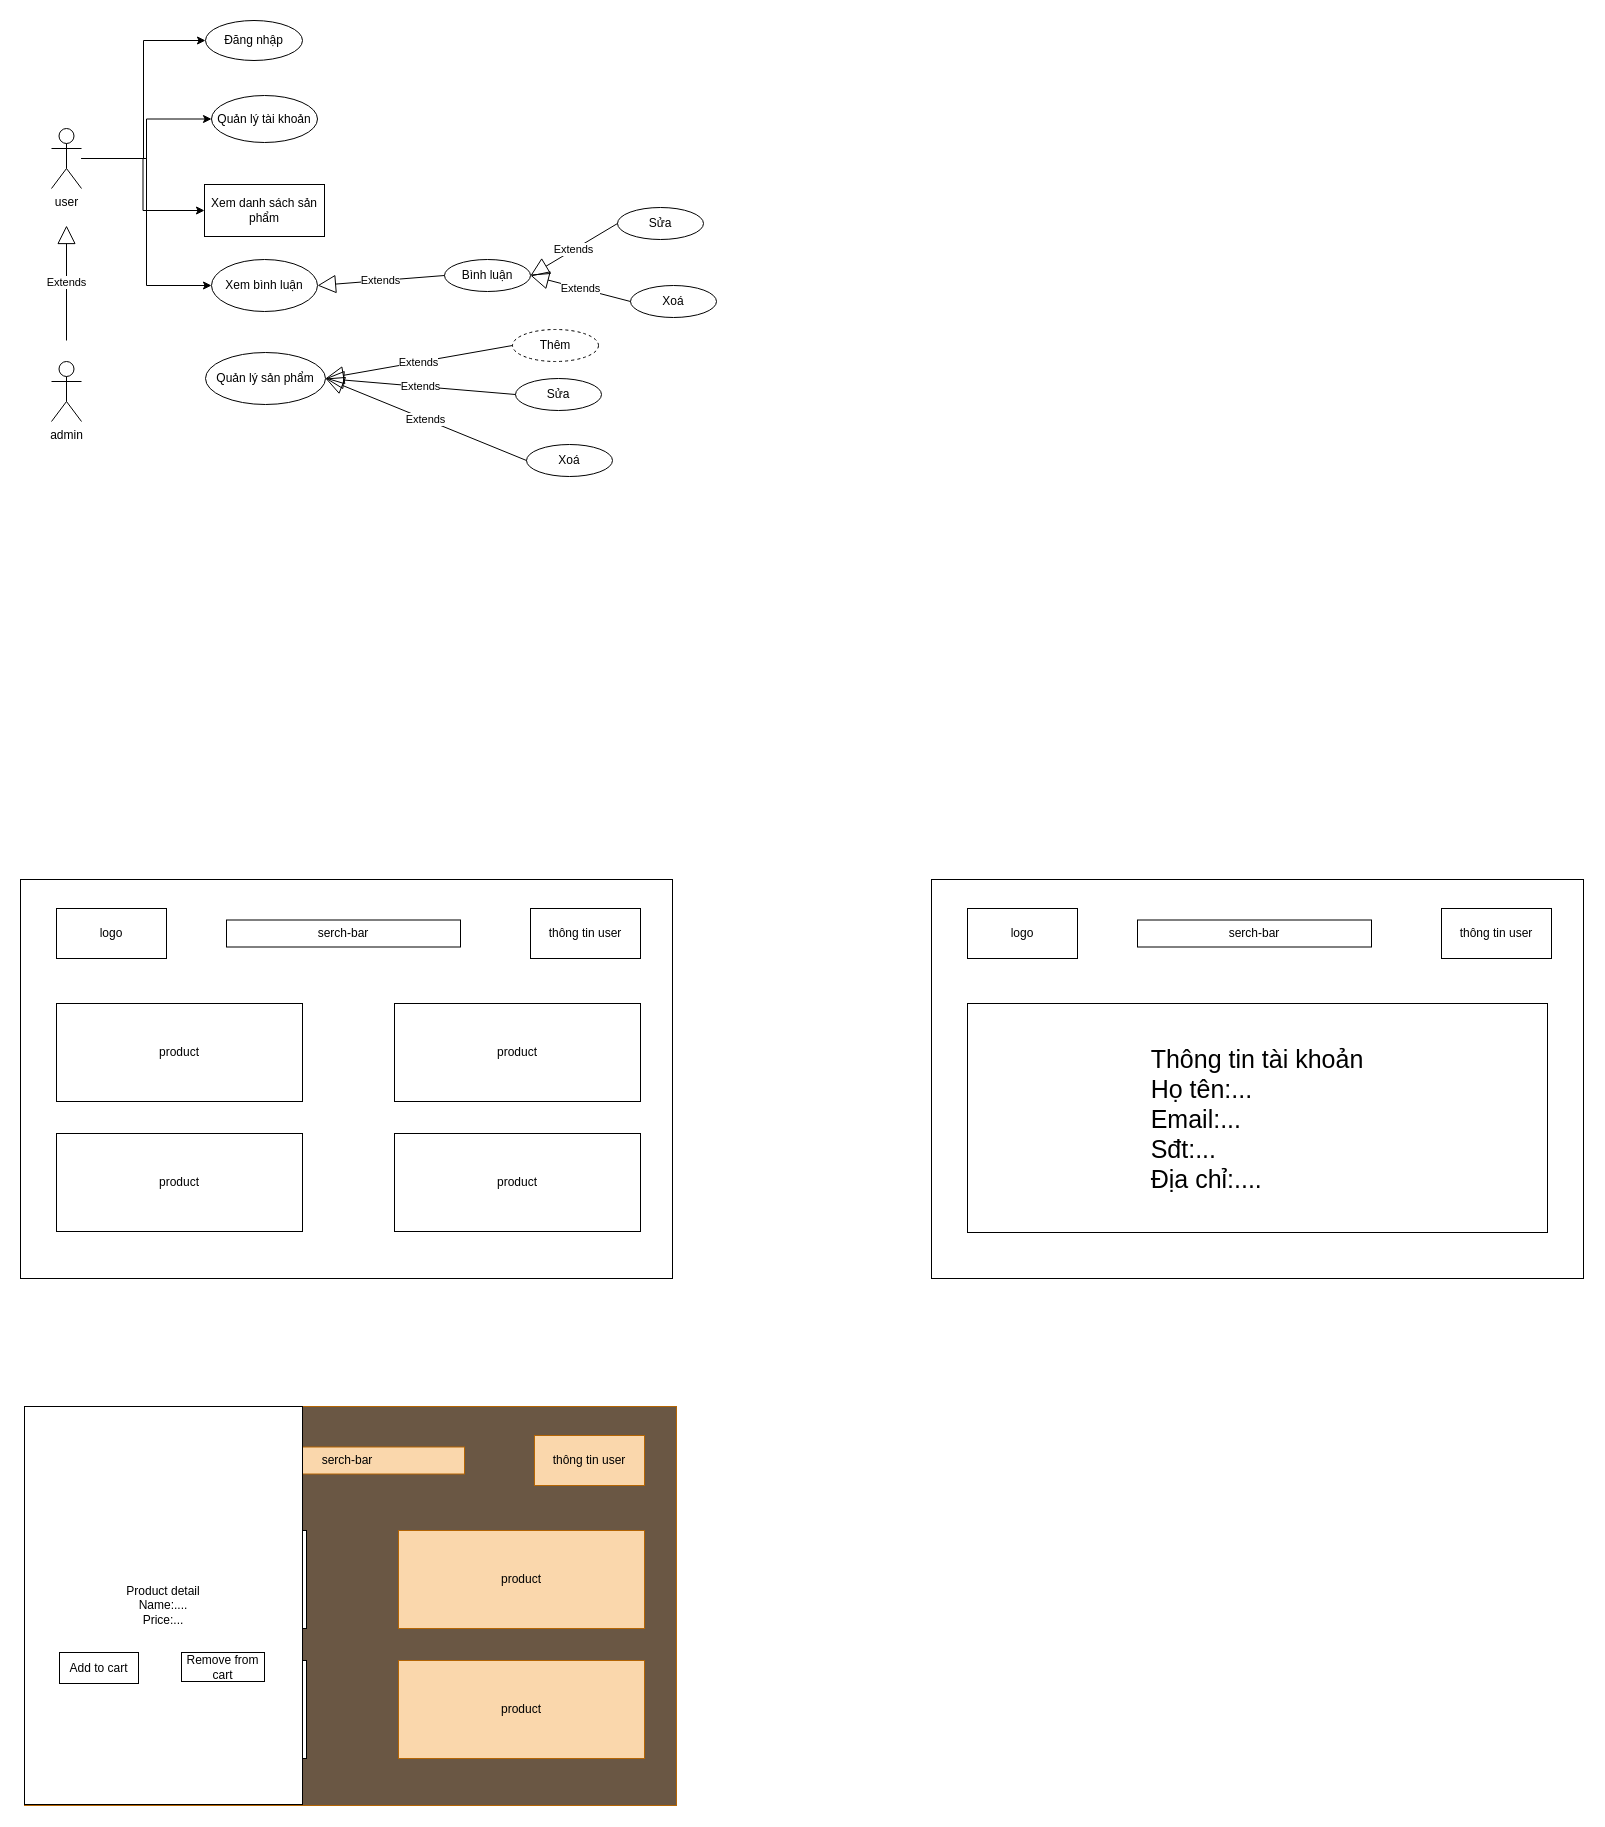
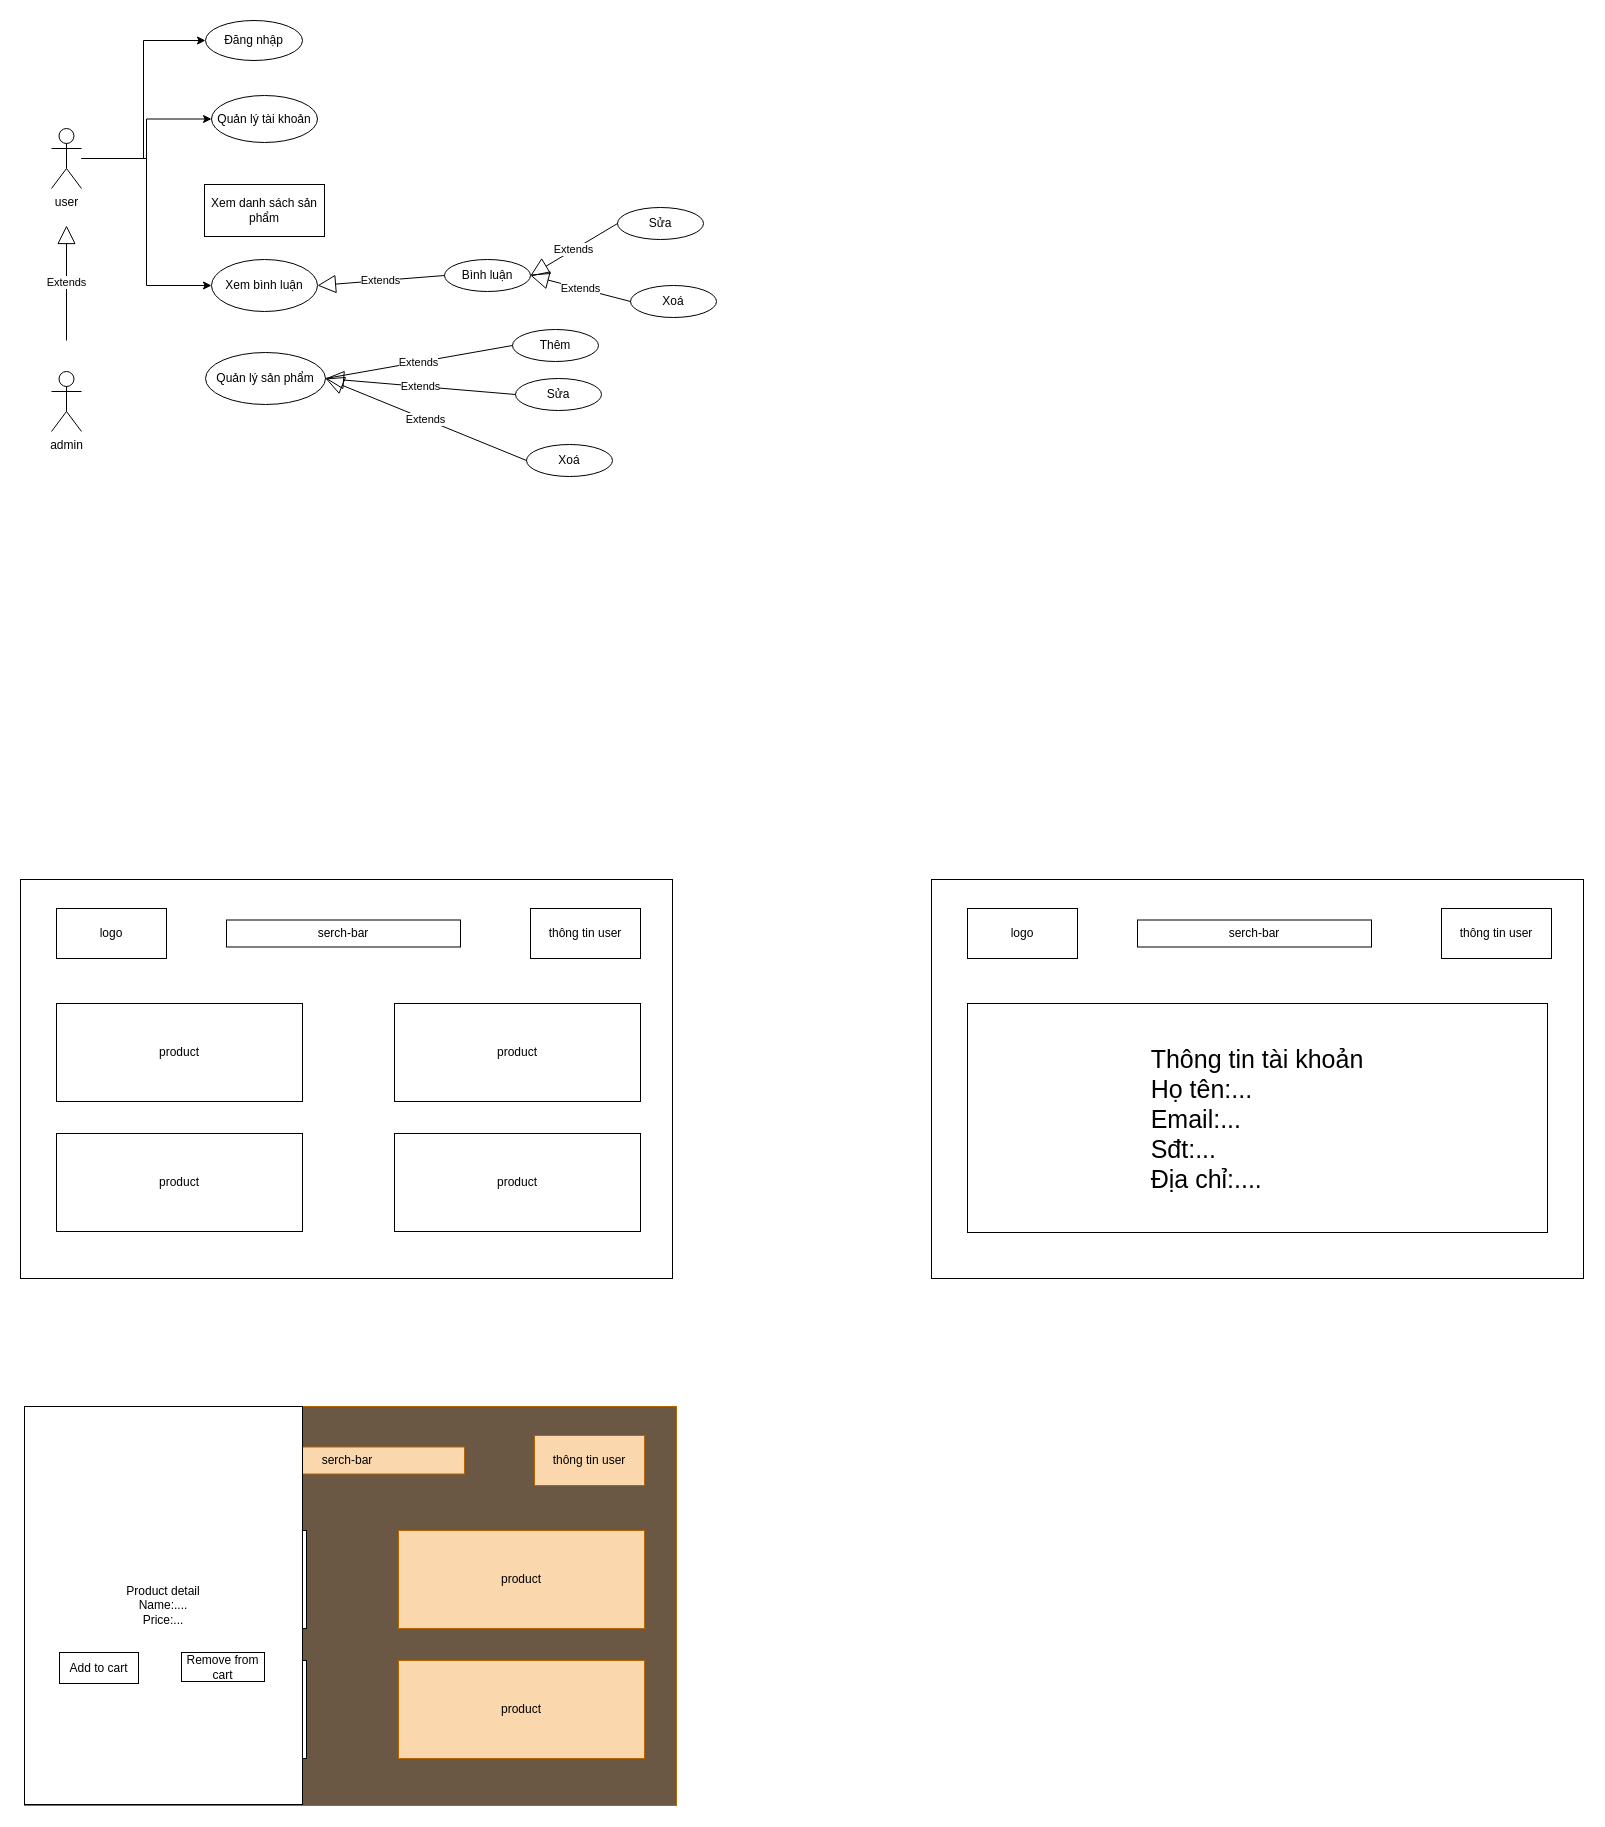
  <mxCell id="0" />
  <mxCell id="1" parent="0" />
  <mxCell id="2" style="edgeStyle=orthogonalEdgeStyle;rounded=0;orthogonalLoop=1;jettySize=auto;html=1;entryX=0;entryY=0.5;entryDx=0;entryDy=0;" edge="1" parent="1" source="6" target="9"><mxGeometry relative="1" as="geometry" /></mxCell>
  <mxCell id="3" style="edgeStyle=orthogonalEdgeStyle;rounded=0;orthogonalLoop=1;jettySize=auto;html=1;" edge="1" parent="1" source="6" target="10"><mxGeometry relative="1" as="geometry" /></mxCell>
- <mxCell id="4" style="edgeStyle=orthogonalEdgeStyle;rounded=0;orthogonalLoop=1;jettySize=auto;html=1;entryX=0;entryY=0.5;entryDx=0;entryDy=0;" edge="1" parent="1" source="6" target="11"><mxGeometry relative="1" as="geometry" /></mxCell>
  <mxCell id="5" style="edgeStyle=orthogonalEdgeStyle;rounded=0;orthogonalLoop=1;jettySize=auto;html=1;entryX=0;entryY=0.5;entryDx=0;entryDy=0;" edge="1" parent="1" source="6" target="12"><mxGeometry relative="1" as="geometry" /></mxCell>
  <mxCell id="6" value="user" style="shape=umlActor;verticalLabelPosition=bottom;verticalAlign=top;html=1;outlineConnect=0;" vertex="1" parent="1"><mxGeometry x="51" y="128" width="30" height="60" as="geometry" /></mxCell>
- <mxCell id="7" value="admin" style="shape=umlActor;verticalLabelPosition=bottom;verticalAlign=top;html=1;outlineConnect=0;" vertex="1" parent="1"><mxGeometry x="51" y="361" width="30" height="60" as="geometry" /></mxCell>
+ <mxCell id="7" value="admin" style="shape=umlActor;verticalLabelPosition=bottom;verticalAlign=top;html=1;outlineConnect=0;" vertex="1" parent="1"><mxGeometry x="51" y="371" width="30" height="60" as="geometry" /></mxCell>
  <mxCell id="8" value="Extends" style="endArrow=block;endSize=16;endFill=0;html=1;rounded=0;" edge="1" parent="1"><mxGeometry width="160" relative="1" as="geometry"><mxPoint x="66" y="340" as="sourcePoint" /><mxPoint x="66" y="225" as="targetPoint" /></mxGeometry></mxCell>
  <mxCell id="9" value="Đăng nhập" style="ellipse;whiteSpace=wrap;html=1;" vertex="1" parent="1"><mxGeometry x="205" y="20" width="97" height="40" as="geometry" /></mxCell>
  <mxCell id="10" value="Quản lý tài khoản" style="ellipse;whiteSpace=wrap;html=1;" vertex="1" parent="1"><mxGeometry x="211" y="95" width="106" height="47" as="geometry" /></mxCell>
  <mxCell id="11" value="Xem danh sách sản phẩm" style="whiteSpace=wrap;html=1;rounded=0;" vertex="1" parent="1"><mxGeometry x="204" y="184" width="120" height="52" as="geometry" /></mxCell>
  <mxCell id="12" value="Xem bình luận" style="ellipse;whiteSpace=wrap;html=1;" vertex="1" parent="1"><mxGeometry x="211" y="259" width="106" height="52" as="geometry" /></mxCell>
  <mxCell id="13" value="Bình luận" style="ellipse;whiteSpace=wrap;html=1;" vertex="1" parent="1"><mxGeometry x="444" y="259" width="86" height="32" as="geometry" /></mxCell>
  <mxCell id="14" value="Xoá" style="ellipse;whiteSpace=wrap;html=1;" vertex="1" parent="1"><mxGeometry x="630" y="285" width="86" height="32" as="geometry" /></mxCell>
  <mxCell id="15" value="Sửa" style="ellipse;whiteSpace=wrap;html=1;" vertex="1" parent="1"><mxGeometry x="617" y="207" width="86" height="32" as="geometry" /></mxCell>
  <mxCell id="16" value="Quản lý sản phẩm" style="ellipse;whiteSpace=wrap;html=1;" vertex="1" parent="1"><mxGeometry x="205" y="352" width="120" height="52" as="geometry" /></mxCell>
- <mxCell id="17" value="Thêm" style="ellipse;whiteSpace=wrap;html=1;dashed=1;" vertex="1" parent="1"><mxGeometry x="512" y="329" width="86" height="32" as="geometry" /></mxCell>
+ <mxCell id="17" value="Thêm" style="ellipse;whiteSpace=wrap;html=1;" vertex="1" parent="1"><mxGeometry x="512" y="329" width="86" height="32" as="geometry" /></mxCell>
  <mxCell id="18" value="Sửa" style="ellipse;whiteSpace=wrap;html=1;" vertex="1" parent="1"><mxGeometry x="515" y="378" width="86" height="32" as="geometry" /></mxCell>
  <mxCell id="19" value="Xoá" style="ellipse;whiteSpace=wrap;html=1;" vertex="1" parent="1"><mxGeometry x="526" y="444" width="86" height="32" as="geometry" /></mxCell>
  <mxCell id="20" value="Extends" style="endArrow=block;endSize=16;endFill=0;html=1;rounded=0;entryX=1;entryY=0.5;entryDx=0;entryDy=0;exitX=0;exitY=0.5;exitDx=0;exitDy=0;" edge="1" parent="1" source="13" target="12"><mxGeometry width="160" relative="1" as="geometry"><mxPoint x="442" y="206" as="sourcePoint" /><mxPoint x="334" y="220" as="targetPoint" /></mxGeometry></mxCell>
  <mxCell id="21" value="Extends" style="endArrow=block;endSize=16;endFill=0;html=1;rounded=0;entryX=1;entryY=0.5;entryDx=0;entryDy=0;exitX=0;exitY=0.5;exitDx=0;exitDy=0;" edge="1" parent="1" source="15" target="13"><mxGeometry width="160" relative="1" as="geometry"><mxPoint x="411" y="285" as="sourcePoint" /><mxPoint x="327" y="295" as="targetPoint" /></mxGeometry></mxCell>
  <mxCell id="22" value="Extends" style="endArrow=block;endSize=16;endFill=0;html=1;rounded=0;entryX=1;entryY=0.5;entryDx=0;entryDy=0;exitX=0;exitY=0.5;exitDx=0;exitDy=0;" edge="1" parent="1" source="14" target="13"><mxGeometry width="160" relative="1" as="geometry"><mxPoint x="607" y="248" as="sourcePoint" /><mxPoint x="497" y="285" as="targetPoint" /></mxGeometry></mxCell>
- <mxCell id="23" value="Extends" style="endArrow=block;endSize=16;endFill=0;html=1;rounded=0;entryX=1;entryY=0.5;entryDx=0;entryDy=0;exitX=0;exitY=0.5;exitDx=0;exitDy=0;" edge="1" parent="1" source="17" target="16"><mxGeometry width="160" relative="1" as="geometry"><mxPoint x="454" y="285" as="sourcePoint" /><mxPoint x="327" y="295" as="targetPoint" /></mxGeometry></mxCell>
+ <mxCell id="23" value="Extends" style="endArrow=none;endSize=16;endFill=0;html=1;rounded=0;entryX=1;entryY=0.5;entryDx=0;entryDy=0;exitX=0;exitY=0.5;exitDx=0;exitDy=0;" edge="1" parent="1" source="17" target="16"><mxGeometry width="160" relative="1" as="geometry"><mxPoint x="454" y="285" as="sourcePoint" /><mxPoint x="327" y="295" as="targetPoint" /></mxGeometry></mxCell>
  <mxCell id="24" value="Extends" style="endArrow=block;endSize=16;endFill=0;html=1;rounded=0;exitX=0;exitY=0.5;exitDx=0;exitDy=0;" edge="1" parent="1" source="18"><mxGeometry width="160" relative="1" as="geometry"><mxPoint x="522" y="355" as="sourcePoint" /><mxPoint x="325" y="378" as="targetPoint" /></mxGeometry></mxCell>
  <mxCell id="25" value="Extends" style="endArrow=block;endSize=16;endFill=0;html=1;rounded=0;entryX=1;entryY=0.5;entryDx=0;entryDy=0;exitX=0;exitY=0.5;exitDx=0;exitDy=0;" edge="1" parent="1" source="19" target="16"><mxGeometry width="160" relative="1" as="geometry"><mxPoint x="532" y="365" as="sourcePoint" /><mxPoint x="345" y="398" as="targetPoint" /></mxGeometry></mxCell>
  <mxCell id="26" value="" style="html=1;whiteSpace=wrap;" vertex="1" parent="1"><mxGeometry x="20" y="879" width="652" height="399" as="geometry" /></mxCell>
  <mxCell id="27" value="logo" style="html=1;whiteSpace=wrap;" vertex="1" parent="1"><mxGeometry x="56" y="908" width="110" height="50" as="geometry" /></mxCell>
  <mxCell id="28" value="serch-bar" style="html=1;whiteSpace=wrap;" vertex="1" parent="1"><mxGeometry x="226" y="919.5" width="234" height="27" as="geometry" /></mxCell>
  <mxCell id="29" value="thông tin user" style="html=1;whiteSpace=wrap;" vertex="1" parent="1"><mxGeometry x="530" y="908" width="110" height="50" as="geometry" /></mxCell>
  <mxCell id="30" value="product" style="html=1;whiteSpace=wrap;" vertex="1" parent="1"><mxGeometry x="56" y="1003" width="246" height="98" as="geometry" /></mxCell>
  <mxCell id="31" value="product" style="html=1;whiteSpace=wrap;" vertex="1" parent="1"><mxGeometry x="394" y="1003" width="246" height="98" as="geometry" /></mxCell>
  <mxCell id="32" value="product" style="html=1;whiteSpace=wrap;" vertex="1" parent="1"><mxGeometry x="56" y="1133" width="246" height="98" as="geometry" /></mxCell>
  <mxCell id="33" value="product" style="html=1;whiteSpace=wrap;" vertex="1" parent="1"><mxGeometry x="394" y="1133" width="246" height="98" as="geometry" /></mxCell>
  <mxCell id="34" value="" style="html=1;whiteSpace=wrap;" vertex="1" parent="1"><mxGeometry x="931" y="879" width="652" height="399" as="geometry" /></mxCell>
  <mxCell id="35" value="logo" style="html=1;whiteSpace=wrap;" vertex="1" parent="1"><mxGeometry x="967" y="908" width="110" height="50" as="geometry" /></mxCell>
  <mxCell id="36" value="serch-bar" style="html=1;whiteSpace=wrap;" vertex="1" parent="1"><mxGeometry x="1137" y="919.5" width="234" height="27" as="geometry" /></mxCell>
  <mxCell id="37" value="thông tin user" style="html=1;whiteSpace=wrap;" vertex="1" parent="1"><mxGeometry x="1441" y="908" width="110" height="50" as="geometry" /></mxCell>
  <mxCell id="38" value="&lt;font style=&quot;font-size: 25px;&quot;&gt;Thông tin tài khoản&lt;br&gt;&lt;div style=&quot;text-align: left;&quot;&gt;&lt;span style=&quot;background-color: initial;&quot;&gt;Họ tên:...&lt;/span&gt;&lt;/div&gt;&lt;div style=&quot;text-align: left;&quot;&gt;&lt;span style=&quot;background-color: initial;&quot;&gt;Email:...&lt;/span&gt;&lt;/div&gt;&lt;div style=&quot;text-align: left;&quot;&gt;&lt;span style=&quot;background-color: initial;&quot;&gt;Sđt:...&lt;/span&gt;&lt;/div&gt;&lt;div style=&quot;text-align: left;&quot;&gt;&lt;span style=&quot;background-color: initial;&quot;&gt;Địa chỉ:....&lt;/span&gt;&lt;/div&gt;&lt;/font&gt;" style="html=1;whiteSpace=wrap;" vertex="1" parent="1"><mxGeometry x="967" y="1003" width="580" height="229" as="geometry" /></mxCell>
  <mxCell id="39" value="" style="html=1;whiteSpace=wrap;fillColor=#6a5744;strokeColor=#b46504;" vertex="1" parent="1"><mxGeometry x="24" y="1406" width="652" height="399" as="geometry" /></mxCell>
  <mxCell id="40" value="logo" style="html=1;whiteSpace=wrap;" vertex="1" parent="1"><mxGeometry x="60" y="1435" width="110" height="50" as="geometry" /></mxCell>
  <mxCell id="41" value="serch-bar" style="html=1;whiteSpace=wrap;fillColor=#fad7ac;strokeColor=#b46504;" vertex="1" parent="1"><mxGeometry x="230" y="1446.5" width="234" height="27" as="geometry" /></mxCell>
  <mxCell id="42" value="thông tin user" style="html=1;whiteSpace=wrap;fillColor=#fad7ac;strokeColor=#b46504;" vertex="1" parent="1"><mxGeometry x="534" y="1435" width="110" height="50" as="geometry" /></mxCell>
  <mxCell id="43" value="product" style="html=1;whiteSpace=wrap;" vertex="1" parent="1"><mxGeometry x="60" y="1530" width="246" height="98" as="geometry" /></mxCell>
  <mxCell id="44" value="product" style="html=1;whiteSpace=wrap;fillColor=#fad7ac;strokeColor=#b46504;" vertex="1" parent="1"><mxGeometry x="398" y="1530" width="246" height="98" as="geometry" /></mxCell>
  <mxCell id="45" value="product" style="html=1;whiteSpace=wrap;" vertex="1" parent="1"><mxGeometry x="60" y="1660" width="246" height="98" as="geometry" /></mxCell>
  <mxCell id="46" value="product" style="html=1;whiteSpace=wrap;fillColor=#fad7ac;strokeColor=#b46504;" vertex="1" parent="1"><mxGeometry x="398" y="1660" width="246" height="98" as="geometry" /></mxCell>
  <mxCell id="47" value="Product detail&lt;br&gt;Name:....&lt;br&gt;Price:..." style="html=1;whiteSpace=wrap;" vertex="1" parent="1"><mxGeometry x="24" y="1406" width="278" height="398" as="geometry" /></mxCell>
  <mxCell id="48" value="Add to cart" style="html=1;whiteSpace=wrap;" vertex="1" parent="1"><mxGeometry x="59" y="1652" width="79" height="31" as="geometry" /></mxCell>
  <mxCell id="49" value="Remove from cart" style="html=1;whiteSpace=wrap;" vertex="1" parent="1"><mxGeometry x="181" y="1652" width="83" height="29" as="geometry" /></mxCell>
